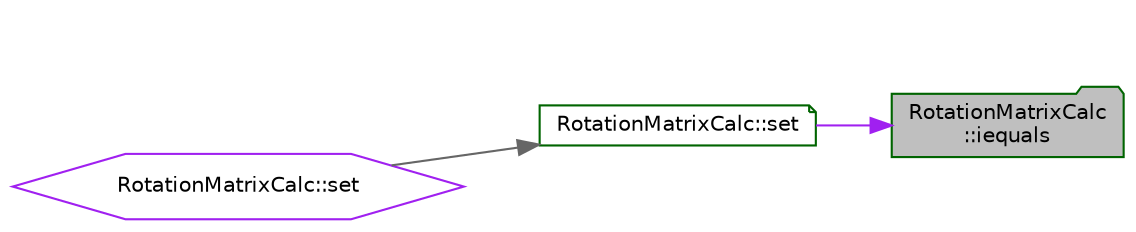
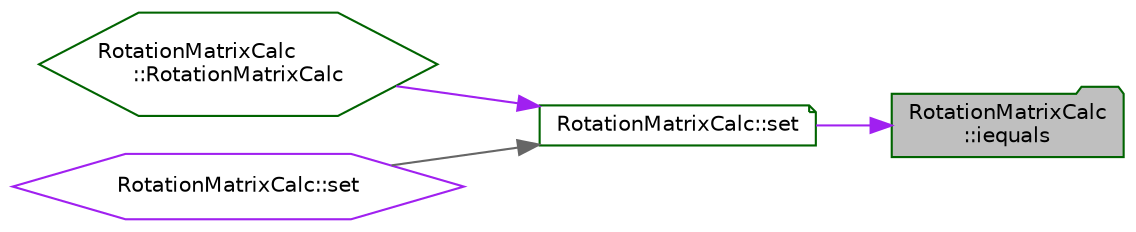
  digraph {
    rankdir=RL
    node [color=darkgreen fillcolor=white fontname=Helvetica fontsize=10 shape=hexagon style=filled]
    edge [color=purple dir=back fontname=Helvetica fontsize=10 labelfontname=Helvetica labelfontsize=10 style=solid]
    n1 [fillcolor=grey75 fontcolor=black height=0.2 label="RotationMatrixCalc\l::iequals" shape=folder width=0.4]
    n2 [height=0.2 label="RotationMatrixCalc::set" shape=note width=0.4]
+   n3 [height=0.2 label="RotationMatrixCalc\l::RotationMatrixCalc" width=0.4]
    n4 [color=purple height=0.2 label="RotationMatrixCalc::set" width=0.4]
    n1 -> n2
+   n2 -> n3
    n2 -> n4 [color=gray40]
  }
